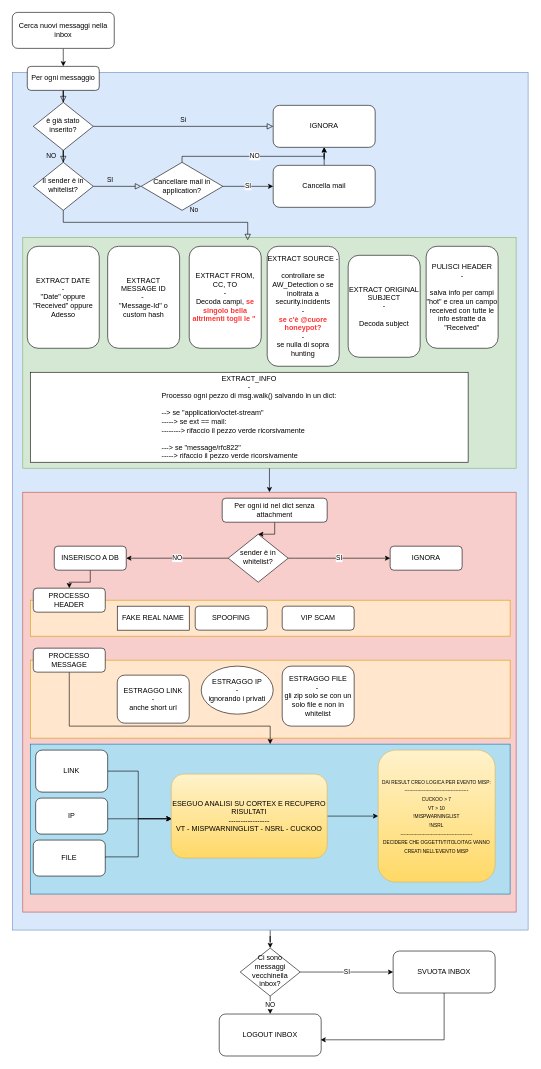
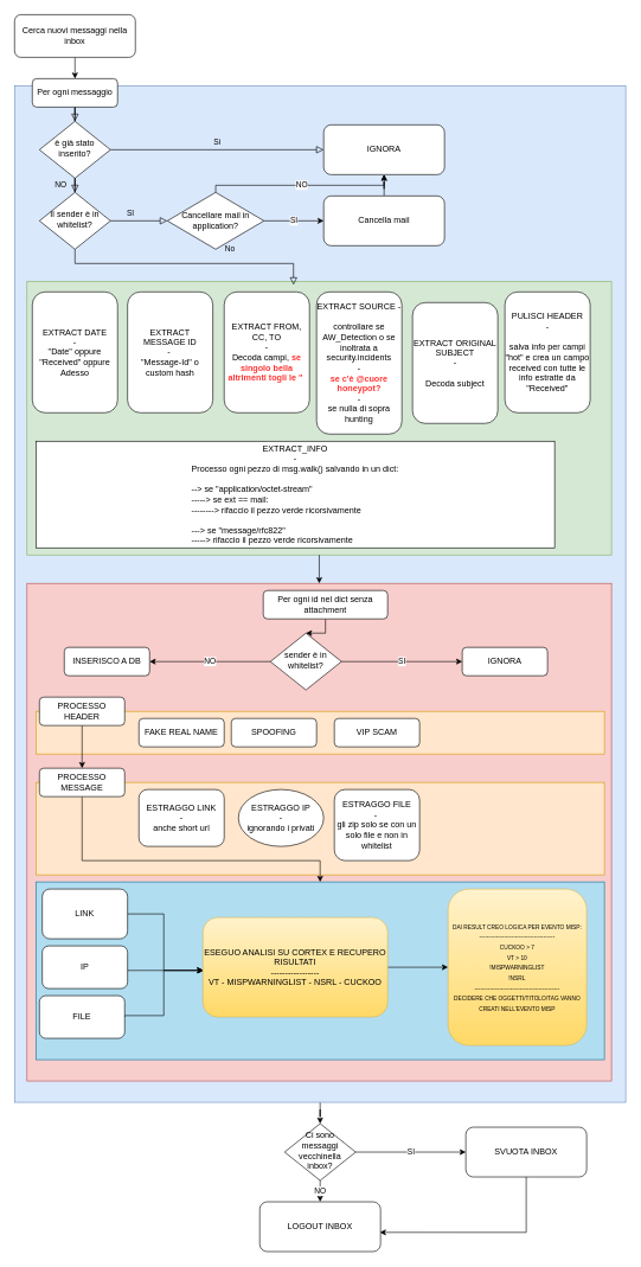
  <mxCell id="0" />
  <mxCell id="1" parent="0" />
  <mxCell id="2" value="" style="edgeStyle=orthogonalEdgeStyle;rounded=0;orthogonalLoop=1;jettySize=auto;html=1;" edge="1" parent="1" source="3" target="27"><mxGeometry relative="1" as="geometry" /></mxCell>
  <mxCell id="3" value="" style="rounded=0;whiteSpace=wrap;html=1;fillColor=#dae8fc;strokeColor=#6c8ebf;" parent="1" vertex="1"><mxGeometry x="20" y="120" width="860" height="1430" as="geometry" /></mxCell>
  <mxCell id="4" value="" style="rounded=0;whiteSpace=wrap;html=1;fillColor=#f8cecc;strokeColor=#b85450;" parent="1" vertex="1"><mxGeometry x="37.5" y="820" width="822.5" height="700" as="geometry" /></mxCell>
  <mxCell id="5" value="" style="rounded=0;whiteSpace=wrap;html=1;fillColor=#b1ddf0;strokeColor=#10739e;" parent="1" vertex="1"><mxGeometry x="50" y="1240" width="800" height="250" as="geometry" /></mxCell>
  <mxCell id="6" value="" style="rounded=0;whiteSpace=wrap;html=1;fillColor=#ffe6cc;strokeColor=#d79b00;" parent="1" vertex="1"><mxGeometry x="50" y="1000" width="800" height="60" as="geometry" /></mxCell>
  <mxCell id="7" value="" style="rounded=0;whiteSpace=wrap;html=1;fillColor=#d5e8d4;strokeColor=#82b366;" parent="1" vertex="1"><mxGeometry x="37.5" y="395" width="822.5" height="385" as="geometry" /></mxCell>
  <mxCell id="8" value="" style="rounded=0;html=1;jettySize=auto;orthogonalLoop=1;fontSize=11;endArrow=block;endFill=0;endSize=8;strokeWidth=1;shadow=0;labelBackgroundColor=none;edgeStyle=orthogonalEdgeStyle;exitX=0.5;exitY=1;exitDx=0;exitDy=0;" parent="1" source="18" target="13" edge="1"><mxGeometry relative="1" as="geometry" /></mxCell>
  <mxCell id="9" style="edgeStyle=orthogonalEdgeStyle;rounded=0;orthogonalLoop=1;jettySize=auto;html=1;exitX=0.5;exitY=1;exitDx=0;exitDy=0;entryX=0.5;entryY=0;entryDx=0;entryDy=0;" parent="1" source="10" target="18" edge="1"><mxGeometry relative="1" as="geometry" /></mxCell>
  <mxCell id="10" value="Cerca nuovi messaggi nella inbox" style="rounded=1;whiteSpace=wrap;html=1;fontSize=12;glass=0;strokeWidth=1;shadow=0;" parent="1" vertex="1"><mxGeometry x="20" y="20" width="170" height="60" as="geometry" /></mxCell>
  <mxCell id="11" value="NO" style="rounded=0;html=1;jettySize=auto;orthogonalLoop=1;fontSize=11;endArrow=block;endFill=0;endSize=8;strokeWidth=1;shadow=0;labelBackgroundColor=none;edgeStyle=orthogonalEdgeStyle;exitX=0.5;exitY=1;exitDx=0;exitDy=0;" parent="1" source="13" target="16" edge="1"><mxGeometry y="20" relative="1" as="geometry"><mxPoint as="offset" /><mxPoint x="105" y="310" as="sourcePoint" /></mxGeometry></mxCell>
  <mxCell id="12" value="Si" style="edgeStyle=orthogonalEdgeStyle;rounded=0;html=1;jettySize=auto;orthogonalLoop=1;fontSize=11;endArrow=block;endFill=0;endSize=8;strokeWidth=1;shadow=0;labelBackgroundColor=none;exitX=1;exitY=0.5;exitDx=0;exitDy=0;" parent="1" source="13" target="22" edge="1"><mxGeometry y="10" relative="1" as="geometry"><mxPoint as="offset" /><mxPoint x="155" y="270" as="sourcePoint" /><mxPoint x="445" y="210" as="targetPoint" /></mxGeometry></mxCell>
  <mxCell id="13" value="è già stato inserito?&lt;br&gt;" style="rhombus;whiteSpace=wrap;html=1;shadow=0;fontFamily=Helvetica;fontSize=12;align=center;strokeWidth=1;spacing=6;spacingTop=-4;" parent="1" vertex="1"><mxGeometry x="55" y="170" width="100" height="80" as="geometry" /></mxCell>
  <mxCell id="14" value="No" style="rounded=0;html=1;jettySize=auto;orthogonalLoop=1;fontSize=11;endArrow=block;endFill=0;endSize=8;strokeWidth=1;shadow=0;labelBackgroundColor=none;edgeStyle=orthogonalEdgeStyle;entryX=0.5;entryY=0;entryDx=0;entryDy=0;" parent="1" source="16" edge="1"><mxGeometry x="0.333" y="20" relative="1" as="geometry"><mxPoint as="offset" /><mxPoint x="412.5" y="400" as="targetPoint" /><Array as="points"><mxPoint x="105" y="370" /><mxPoint x="413" y="370" /></Array></mxGeometry></mxCell>
  <mxCell id="15" value="SI" style="edgeStyle=orthogonalEdgeStyle;rounded=0;html=1;jettySize=auto;orthogonalLoop=1;fontSize=11;endArrow=block;endFill=0;endSize=8;strokeWidth=1;shadow=0;labelBackgroundColor=none;" parent="1" source="16" target="21" edge="1"><mxGeometry x="-0.29" y="10" relative="1" as="geometry"><mxPoint as="offset" /><mxPoint x="315" y="160" as="targetPoint" /></mxGeometry></mxCell>
  <mxCell id="16" value="Il sender è in whitelist?" style="rhombus;whiteSpace=wrap;html=1;shadow=0;fontFamily=Helvetica;fontSize=12;align=center;strokeWidth=1;spacing=6;spacingTop=-4;" parent="1" vertex="1"><mxGeometry x="55" y="270" width="100" height="80" as="geometry" /></mxCell>
  <mxCell id="17" value="EXTRACT DATE&lt;br&gt;-&lt;br&gt;&quot;Date&quot; oppure &quot;Received&quot; oppure Adesso" style="rounded=1;whiteSpace=wrap;html=1;fontSize=12;glass=0;strokeWidth=1;shadow=0;" parent="1" vertex="1"><mxGeometry x="45" y="410" width="120" height="170" as="geometry" /></mxCell>
  <mxCell id="18" value="Per ogni messaggio" style="rounded=1;whiteSpace=wrap;html=1;fontSize=12;glass=0;strokeWidth=1;shadow=0;" parent="1" vertex="1"><mxGeometry x="45" y="110" width="120" height="40" as="geometry" /></mxCell>
  <mxCell id="19" value="SI" style="edgeStyle=orthogonalEdgeStyle;rounded=0;orthogonalLoop=1;jettySize=auto;html=1;exitX=1;exitY=0.5;exitDx=0;exitDy=0;" parent="1" source="21" target="24" edge="1"><mxGeometry relative="1" as="geometry" /></mxCell>
  <mxCell id="20" value="NO" style="edgeStyle=orthogonalEdgeStyle;rounded=0;orthogonalLoop=1;jettySize=auto;html=1;" parent="1" source="21" target="22" edge="1"><mxGeometry relative="1" as="geometry"><Array as="points"><mxPoint x="303" y="260" /><mxPoint x="540" y="260" /></Array></mxGeometry></mxCell>
  <mxCell id="21" value="Cancellare mail in application?" style="rhombus;whiteSpace=wrap;html=1;" parent="1" vertex="1"><mxGeometry x="235" y="270" width="136" height="80" as="geometry" /></mxCell>
  <mxCell id="22" value="IGNORA" style="rounded=1;whiteSpace=wrap;html=1;fontSize=12;glass=0;strokeWidth=1;shadow=0;" parent="1" vertex="1"><mxGeometry x="455" y="175" width="170" height="70" as="geometry" /></mxCell>
  <mxCell id="23" style="edgeStyle=orthogonalEdgeStyle;rounded=0;orthogonalLoop=1;jettySize=auto;html=1;entryX=0.5;entryY=1;entryDx=0;entryDy=0;" parent="1" source="24" target="22" edge="1"><mxGeometry relative="1" as="geometry" /></mxCell>
  <mxCell id="24" value="Cancella mail" style="rounded=1;whiteSpace=wrap;html=1;fontSize=12;glass=0;strokeWidth=1;shadow=0;" parent="1" vertex="1"><mxGeometry x="455" y="275" width="170" height="70" as="geometry" /></mxCell>
  <mxCell id="25" value="SI" style="edgeStyle=orthogonalEdgeStyle;rounded=0;orthogonalLoop=1;jettySize=auto;html=1;exitX=1;exitY=0.5;exitDx=0;exitDy=0;entryX=0;entryY=0.5;entryDx=0;entryDy=0;" parent="1" source="27" target="29" edge="1"><mxGeometry relative="1" as="geometry" /></mxCell>
  <mxCell id="26" value="NO" style="edgeStyle=orthogonalEdgeStyle;rounded=0;orthogonalLoop=1;jettySize=auto;html=1;exitX=0.5;exitY=1;exitDx=0;exitDy=0;entryX=0.5;entryY=0;entryDx=0;entryDy=0;" parent="1" source="27" target="30" edge="1"><mxGeometry relative="1" as="geometry" /></mxCell>
  <mxCell id="27" value="Ci sono messaggi vecchinella inbox?" style="rhombus;whiteSpace=wrap;html=1;shadow=0;fontFamily=Helvetica;fontSize=12;align=center;strokeWidth=1;spacing=6;spacingTop=-4;" parent="1" vertex="1"><mxGeometry x="400" y="1580" width="100" height="80" as="geometry" /></mxCell>
  <mxCell id="28" style="edgeStyle=orthogonalEdgeStyle;rounded=0;orthogonalLoop=1;jettySize=auto;html=1;entryX=0.994;entryY=0.614;entryDx=0;entryDy=0;entryPerimeter=0;" parent="1" source="29" target="30" edge="1"><mxGeometry relative="1" as="geometry"><Array as="points"><mxPoint x="740" y="1733" /></Array></mxGeometry></mxCell>
  <mxCell id="29" value="SVUOTA INBOX" style="rounded=1;whiteSpace=wrap;html=1;fontSize=12;glass=0;strokeWidth=1;shadow=0;" parent="1" vertex="1"><mxGeometry x="655" y="1585" width="170" height="70" as="geometry" /></mxCell>
  <mxCell id="30" value="LOGOUT INBOX" style="rounded=1;whiteSpace=wrap;html=1;fontSize=12;glass=0;strokeWidth=1;shadow=0;" parent="1" vertex="1"><mxGeometry x="365" y="1690" width="170" height="70" as="geometry" /></mxCell>
  <mxCell id="31" value="EXTRACT MESSAGE ID&lt;br&gt;-&amp;nbsp;&lt;br&gt;&quot;Message-Id&quot; o custom hash" style="rounded=1;whiteSpace=wrap;html=1;fontSize=12;glass=0;strokeWidth=1;shadow=0;" parent="1" vertex="1"><mxGeometry x="179" y="410" width="120" height="170" as="geometry" /></mxCell>
  <mxCell id="32" value="EXTRACT FROM, CC, TO&lt;br&gt;-&lt;br&gt;Decoda campi, &lt;font color=&quot;#ff3333&quot;&gt;&lt;b&gt;se singolo bella altrimenti togli le &quot;&amp;nbsp;&lt;/b&gt;&lt;/font&gt;" style="rounded=1;whiteSpace=wrap;html=1;fontSize=12;glass=0;strokeWidth=1;shadow=0;" parent="1" vertex="1"><mxGeometry x="315" y="410" width="120" height="170" as="geometry" /></mxCell>
  <mxCell id="33" value="EXTRACT SOURCE -&amp;nbsp;&lt;br&gt;controllare se AW_Detection o se inoltrata a security.incidents &lt;br&gt;-&lt;br&gt;&lt;font color=&quot;#ff3333&quot; style=&quot;font-weight: bold&quot;&gt;se c'è @cuore honeypot?&lt;/font&gt;&lt;br&gt;-&lt;br&gt;se nulla di sopra hunting" style="rounded=1;whiteSpace=wrap;html=1;fontSize=12;glass=0;strokeWidth=1;shadow=0;" parent="1" vertex="1"><mxGeometry x="445" y="410" width="120" height="200" as="geometry" /></mxCell>
  <mxCell id="34" value="EXTRACT ORIGINAL SUBJECT&lt;br&gt;-&lt;br&gt;&lt;br&gt;Decoda subject" style="rounded=1;whiteSpace=wrap;html=1;fontSize=12;glass=0;strokeWidth=1;shadow=0;" parent="1" vertex="1"><mxGeometry x="580" y="425" width="120" height="170" as="geometry" /></mxCell>
  <mxCell id="35" value="" style="edgeStyle=orthogonalEdgeStyle;rounded=0;orthogonalLoop=1;jettySize=auto;html=1;" parent="1" target="4" edge="1" source="7"><mxGeometry relative="1" as="geometry"><mxPoint x="415" y="780" as="sourcePoint" /></mxGeometry></mxCell>
  <mxCell id="36" value="EXTRACT_INFO&lt;br&gt;-&lt;br&gt;Processo ogni pezzo di&amp;nbsp;&lt;span style=&quot;text-align: left&quot;&gt;msg.walk() salvando in un dict:&lt;/span&gt;&lt;br&gt;&lt;div style=&quot;text-align: left&quot;&gt;&lt;span&gt;&lt;br&gt;&lt;/span&gt;&lt;/div&gt;&lt;div style=&quot;text-align: left&quot;&gt;&lt;span&gt;--&amp;gt; se &quot;application/octet-stream&quot;&amp;nbsp;&lt;/span&gt;&lt;/div&gt;&lt;div style=&quot;text-align: left&quot;&gt;&lt;span&gt;-----&amp;gt; se ext == mail:&lt;/span&gt;&lt;/div&gt;&lt;div style=&quot;text-align: left&quot;&gt;&lt;span&gt;--------&amp;gt; rifaccio il pezzo verde ricorsivamente&lt;/span&gt;&lt;/div&gt;&lt;div style=&quot;text-align: left&quot;&gt;&lt;span&gt;&lt;br&gt;&lt;/span&gt;&lt;/div&gt;&lt;div style=&quot;text-align: left&quot;&gt;&lt;span&gt;---&amp;gt; se &quot;message/rfc822&quot;&lt;/span&gt;&lt;/div&gt;&lt;div style=&quot;text-align: left&quot;&gt;&lt;span&gt;-----&amp;gt; rifaccio il pezzo verde ricorsivamente&lt;/span&gt;&lt;/div&gt;" style="rounded=0;whiteSpace=wrap;html=1;" parent="1" vertex="1"><mxGeometry x="50" y="620" width="730" height="150" as="geometry" /></mxCell>
  <mxCell id="37" value="" style="edgeStyle=orthogonalEdgeStyle;rounded=0;orthogonalLoop=1;jettySize=auto;html=1;entryX=0.5;entryY=0;entryDx=0;entryDy=0;" parent="1" source="38" target="43" edge="1"><mxGeometry relative="1" as="geometry" /></mxCell>
  <mxCell id="38" value="Per ogni id nel dict senza attachment" style="rounded=1;whiteSpace=wrap;html=1;fontSize=12;glass=0;strokeWidth=1;shadow=0;" parent="1" vertex="1"><mxGeometry x="370" y="830" width="175" height="40" as="geometry" /></mxCell>
  <mxCell id="39" value="IGNORA" style="rounded=1;whiteSpace=wrap;html=1;fontSize=12;glass=0;strokeWidth=1;shadow=0;" parent="1" vertex="1"><mxGeometry x="650" y="910" width="120" height="40" as="geometry" /></mxCell>
  <mxCell id="40" value="PULISCI HEADER&lt;br&gt;-&lt;br&gt;&lt;br&gt;salva info per campi &quot;hot&quot; e crea un campo received con tutte le info estratte da &quot;Received&quot;" style="rounded=1;whiteSpace=wrap;html=1;fontSize=12;glass=0;strokeWidth=1;shadow=0;" parent="1" vertex="1"><mxGeometry x="710" y="410" width="120" height="170" as="geometry" /></mxCell>
  <mxCell id="41" value="SI" style="edgeStyle=orthogonalEdgeStyle;rounded=0;orthogonalLoop=1;jettySize=auto;html=1;entryX=0;entryY=0.5;entryDx=0;entryDy=0;" parent="1" source="43" target="39" edge="1"><mxGeometry relative="1" as="geometry"><Array as="points"><mxPoint x="490" y="930" /><mxPoint x="490" y="930" /></Array></mxGeometry></mxCell>
  <mxCell id="42" value="NO" style="edgeStyle=orthogonalEdgeStyle;rounded=0;orthogonalLoop=1;jettySize=auto;html=1;entryX=1;entryY=0.5;entryDx=0;entryDy=0;exitX=0;exitY=0.5;exitDx=0;exitDy=0;" parent="1" source="43" target="45" edge="1"><mxGeometry relative="1" as="geometry"><Array as="points"><mxPoint x="270" y="930" /><mxPoint x="270" y="930" /></Array></mxGeometry></mxCell>
  <mxCell id="43" value="sender è in whitelist?" style="rhombus;whiteSpace=wrap;html=1;shadow=0;fontFamily=Helvetica;fontSize=12;align=center;strokeWidth=1;spacing=6;spacingTop=-4;" parent="1" vertex="1"><mxGeometry x="380" y="890" width="100" height="80" as="geometry" /></mxCell>
- <mxCell id="44" value="" style="edgeStyle=orthogonalEdgeStyle;rounded=0;orthogonalLoop=1;jettySize=auto;html=1;" parent="1" source="45" target="47" edge="1"><mxGeometry relative="1" as="geometry" /></mxCell>
  <mxCell id="45" value="INSERISCO A DB" style="rounded=1;whiteSpace=wrap;html=1;fontSize=12;glass=0;strokeWidth=1;shadow=0;" parent="1" vertex="1"><mxGeometry x="90" y="910" width="120" height="40" as="geometry" /></mxCell>
+ <mxCell id="46" value="" style="edgeStyle=orthogonalEdgeStyle;rounded=0;orthogonalLoop=1;jettySize=auto;html=1;" parent="1" source="47" target="53" edge="1"><mxGeometry relative="1" as="geometry" /></mxCell>
  <mxCell id="47" value="PROCESSO HEADER" style="rounded=1;whiteSpace=wrap;html=1;fontSize=12;glass=0;strokeWidth=1;shadow=0;" parent="1" vertex="1"><mxGeometry x="55" y="980" width="120" height="40" as="geometry" /></mxCell>
- <mxCell id="48" value="FAKE REAL NAME" style="whiteSpace=wrap;html=1;fontSize=12;glass=0;strokeWidth=1;shadow=0;rounded=0;" parent="1" vertex="1"><mxGeometry x="195" y="1010" width="120" height="40" as="geometry" /></mxCell>
+ <mxCell id="48" value="FAKE REAL NAME" style="rounded=1;whiteSpace=wrap;html=1;fontSize=12;glass=0;strokeWidth=1;shadow=0;" parent="1" vertex="1"><mxGeometry x="195" y="1010" width="120" height="40" as="geometry" /></mxCell>
  <mxCell id="49" value="SPOOFING" style="rounded=1;whiteSpace=wrap;html=1;fontSize=12;glass=0;strokeWidth=1;shadow=0;" parent="1" vertex="1"><mxGeometry x="325" y="1010" width="120" height="40" as="geometry" /></mxCell>
  <mxCell id="50" value="VIP SCAM" style="rounded=1;whiteSpace=wrap;html=1;fontSize=12;glass=0;strokeWidth=1;shadow=0;" parent="1" vertex="1"><mxGeometry x="470" y="1010" width="120" height="40" as="geometry" /></mxCell>
  <mxCell id="51" value="" style="rounded=0;whiteSpace=wrap;html=1;fillColor=#ffe6cc;strokeColor=#d79b00;" parent="1" vertex="1"><mxGeometry x="50" y="1100" width="800" height="130" as="geometry" /></mxCell>
  <mxCell id="52" value="" style="edgeStyle=orthogonalEdgeStyle;rounded=0;orthogonalLoop=1;jettySize=auto;html=1;" parent="1" source="53" target="5" edge="1"><mxGeometry relative="1" as="geometry"><Array as="points"><mxPoint x="115" y="1210" /><mxPoint x="450" y="1210" /></Array></mxGeometry></mxCell>
  <mxCell id="53" value="PROCESSO MESSAGE" style="rounded=1;whiteSpace=wrap;html=1;fontSize=12;glass=0;strokeWidth=1;shadow=0;" parent="1" vertex="1"><mxGeometry x="55" y="1080" width="120" height="40" as="geometry" /></mxCell>
- <mxCell id="54" value="ESTRAGGO LINK&lt;br&gt;-&lt;br&gt;anche short url" style="rounded=1;whiteSpace=wrap;html=1;fontSize=12;glass=0;strokeWidth=1;shadow=0;" parent="1" vertex="1"><mxGeometry x="195" y="1125" width="120" height="80" as="geometry" /></mxCell>
+ <mxCell id="54" value="ESTRAGGO LINK&lt;br&gt;-&lt;br&gt;anche short url" style="rounded=1;whiteSpace=wrap;html=1;fontSize=12;glass=0;strokeWidth=1;shadow=0;" parent="1" vertex="1"><mxGeometry x="195" y="1110" width="120" height="80" as="geometry" /></mxCell>
  <mxCell id="55" value="ESTRAGGO IP&lt;br&gt;-&lt;br&gt;ignorando i privati" style="ellipse;whiteSpace=wrap;html=1;fontSize=12;glass=0;strokeWidth=1;shadow=0;" parent="1" vertex="1"><mxGeometry x="335" y="1110" width="120" height="80" as="geometry" /></mxCell>
  <mxCell id="56" value="ESTRAGGO FILE&lt;br&gt;-&amp;nbsp;&lt;br&gt;gli zip solo se con un solo file e non in whitelist" style="rounded=1;whiteSpace=wrap;html=1;fontSize=12;glass=0;strokeWidth=1;shadow=0;" parent="1" vertex="1"><mxGeometry x="470" y="1110" width="120" height="100" as="geometry" /></mxCell>
  <mxCell id="57" value="" style="edgeStyle=orthogonalEdgeStyle;rounded=0;orthogonalLoop=1;jettySize=auto;html=1;entryX=0.001;entryY=0.53;entryDx=0;entryDy=0;entryPerimeter=0;" edge="1" parent="1" source="58" target="64"><mxGeometry relative="1" as="geometry"><Array as="points"><mxPoint x="230" y="1285" /><mxPoint x="230" y="1364" /></Array></mxGeometry></mxCell>
  <mxCell id="58" value="LINK" style="rounded=1;whiteSpace=wrap;html=1;fontSize=12;glass=0;strokeWidth=1;shadow=0;" vertex="1" parent="1"><mxGeometry x="59" y="1250" width="120" height="70" as="geometry" /></mxCell>
  <mxCell id="59" style="edgeStyle=orthogonalEdgeStyle;rounded=0;orthogonalLoop=1;jettySize=auto;html=1;entryX=0.003;entryY=0.532;entryDx=0;entryDy=0;entryPerimeter=0;exitX=1;exitY=0.5;exitDx=0;exitDy=0;" edge="1" parent="1" source="60" target="64"><mxGeometry relative="1" as="geometry"><Array as="points"><mxPoint x="175" y="1428" /><mxPoint x="230" y="1428" /><mxPoint x="230" y="1364" /></Array></mxGeometry></mxCell>
  <mxCell id="60" value="FILE" style="rounded=1;whiteSpace=wrap;html=1;fontSize=12;glass=0;strokeWidth=1;shadow=0;" vertex="1" parent="1"><mxGeometry x="55" y="1400" width="120" height="60" as="geometry" /></mxCell>
  <mxCell id="61" value="" style="edgeStyle=orthogonalEdgeStyle;rounded=0;orthogonalLoop=1;jettySize=auto;html=1;entryX=0.003;entryY=0.532;entryDx=0;entryDy=0;entryPerimeter=0;" edge="1" parent="1" source="62" target="64"><mxGeometry relative="1" as="geometry"><mxPoint x="255" y="1430" as="targetPoint" /><Array as="points"><mxPoint x="232" y="1364" /></Array></mxGeometry></mxCell>
  <mxCell id="62" value="IP" style="rounded=1;whiteSpace=wrap;html=1;fontSize=12;glass=0;strokeWidth=1;shadow=0;" vertex="1" parent="1"><mxGeometry x="59" y="1330" width="120" height="60" as="geometry" /></mxCell>
  <mxCell id="63" value="" style="edgeStyle=orthogonalEdgeStyle;rounded=0;orthogonalLoop=1;jettySize=auto;html=1;" edge="1" parent="1" source="64" target="65"><mxGeometry relative="1" as="geometry" /></mxCell>
  <mxCell id="64" value="ESEGUO ANALISI SU CORTEX E RECUPERO RISULTATI&lt;br&gt;-----------------&lt;br&gt;VT - MISPWARNINGLIST - NSRL - CUCKOO" style="rounded=1;whiteSpace=wrap;html=1;fontSize=12;glass=0;strokeWidth=1;shadow=0;fillColor=#fff2cc;strokeColor=#d6b656;gradientColor=#ffd966;" vertex="1" parent="1"><mxGeometry x="285" y="1290" width="260" height="140" as="geometry" /></mxCell>
  <mxCell id="65" value="&lt;font style=&quot;font-size: 8px&quot;&gt;DAI RESULT CREO LOGICA PER EVENTO MISP:&lt;br&gt;----------------------------------------&lt;br&gt;CUCKOO &amp;gt; 7&lt;br&gt;VT &amp;gt; 10&lt;br&gt;!MISPWARNINGLIST&lt;br&gt;!NSRL&lt;br&gt;---------------------------------------------&lt;br&gt;DECIDERE CHE OGGETTI/TITOLO/TAG VANNO CREATI NELL'EVENTO MISP&lt;br&gt;&lt;/font&gt;" style="rounded=1;whiteSpace=wrap;html=1;fontSize=12;glass=0;strokeWidth=1;shadow=0;fillColor=#fff2cc;strokeColor=#d6b656;gradientColor=#ffd966;" vertex="1" parent="1"><mxGeometry x="630" y="1250" width="195" height="220" as="geometry" /></mxCell>
  <mxCell id="66" style="edgeStyle=orthogonalEdgeStyle;rounded=0;orthogonalLoop=1;jettySize=auto;html=1;exitX=0.5;exitY=1;exitDx=0;exitDy=0;" edge="1" parent="1" source="65" target="65"><mxGeometry relative="1" as="geometry" /></mxCell>
